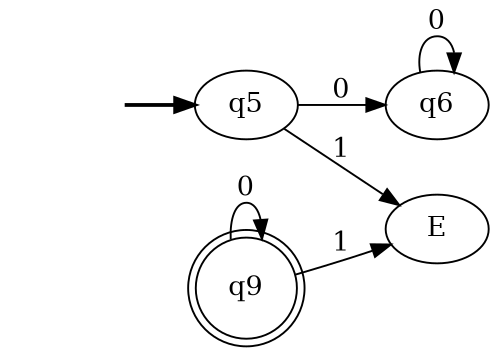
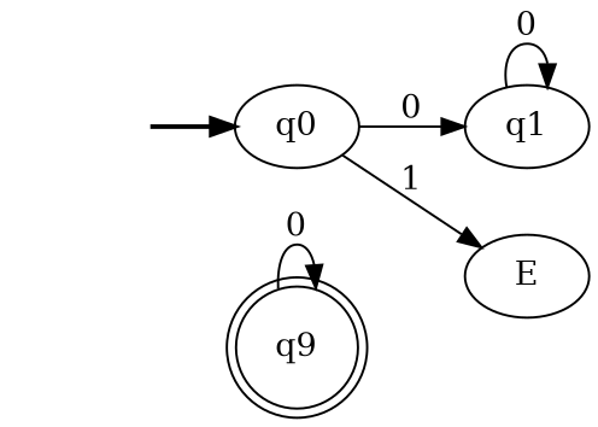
  digraph {
    rankdir=LR
    fake [style=invisible]
-   q0 [root=true label=q5]
-   q1 [label=q6]
+   q0 [root=true]
+   q1
    E
    n5 [label=q9 shape=doublecircle]
    fake -> q0 [style=bold]
    q0 -> q1 [label=0]
    q0 -> E [label=1]
    q1 -> q1 [label=0]
-   n5 -> E [label=1]
    n5 -> n5 [label=0]
  }
